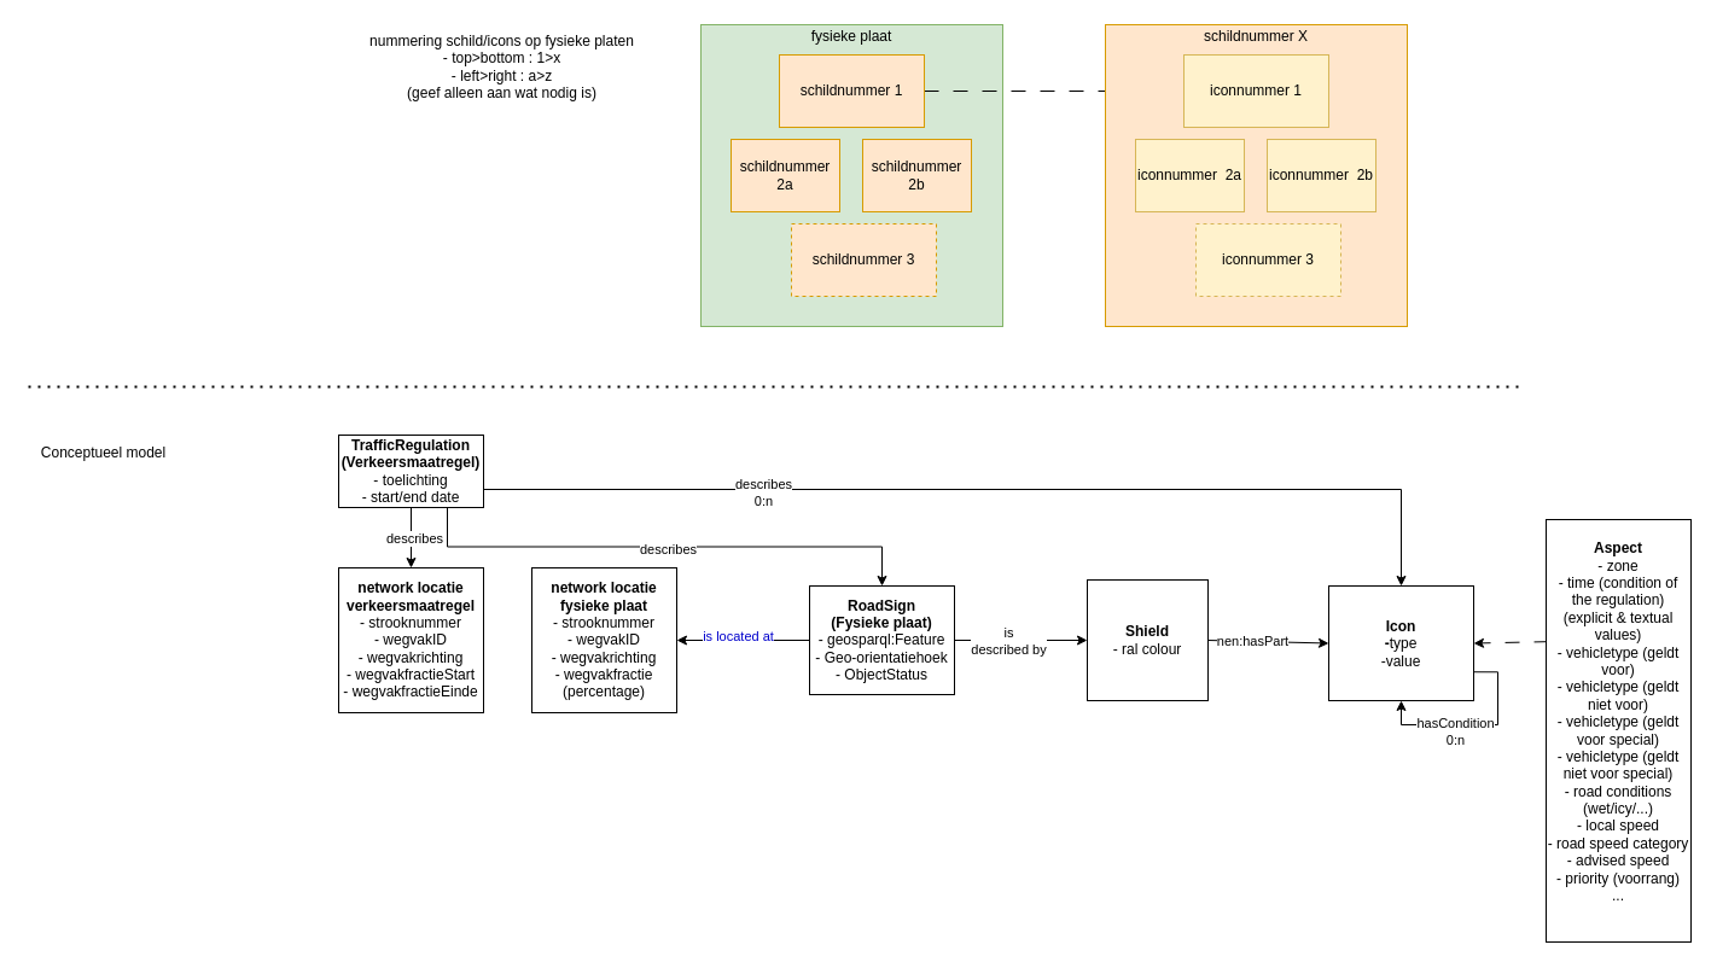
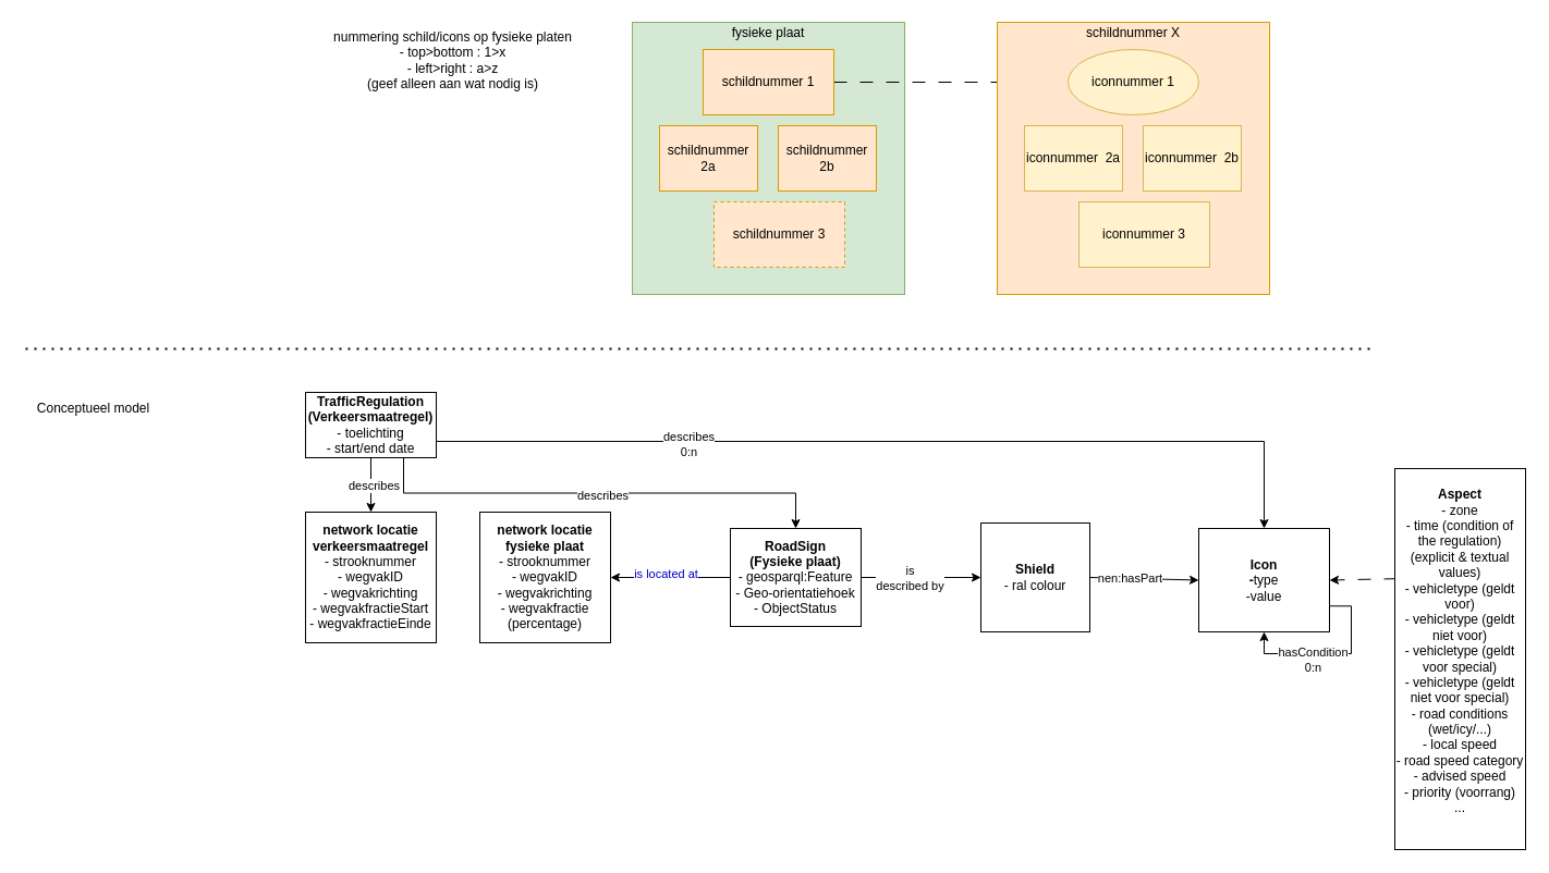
  <mxCell id="0" />
  <mxCell id="1" parent="0" />
  <mxCell id="2" style="edgeStyle=orthogonalEdgeStyle;rounded=0;orthogonalLoop=1;jettySize=auto;html=1;exitX=0.5;exitY=1;exitDx=0;exitDy=0;entryX=0.5;entryY=0;entryDx=0;entryDy=0;" parent="1" source="8" target="12" edge="1"><mxGeometry relative="1" as="geometry"><mxPoint x="323" y="460" as="targetPoint" /></mxGeometry></mxCell>
  <mxCell id="3" value="&lt;div&gt;describes&lt;/div&gt;" style="edgeLabel;html=1;align=center;verticalAlign=middle;resizable=0;points=[];" parent="2" vertex="1" connectable="0"><mxGeometry x="0.015" y="2" relative="1" as="geometry"><mxPoint as="offset" /></mxGeometry></mxCell>
  <mxCell id="4" style="edgeStyle=orthogonalEdgeStyle;rounded=0;orthogonalLoop=1;jettySize=auto;html=1;exitX=1;exitY=0.75;exitDx=0;exitDy=0;entryX=0.5;entryY=0;entryDx=0;entryDy=0;" parent="1" source="8" target="19" edge="1"><mxGeometry relative="1" as="geometry" /></mxCell>
  <mxCell id="5" value="&lt;div&gt;describes&lt;/div&gt;&lt;div&gt;0:n&lt;/div&gt;" style="edgeLabel;html=1;align=center;verticalAlign=middle;resizable=0;points=[];" parent="4" vertex="1" connectable="0"><mxGeometry x="-0.45" y="-2" relative="1" as="geometry"><mxPoint as="offset" /></mxGeometry></mxCell>
  <mxCell id="6" style="edgeStyle=orthogonalEdgeStyle;rounded=0;orthogonalLoop=1;jettySize=auto;html=1;exitX=0.75;exitY=1;exitDx=0;exitDy=0;entryX=0.5;entryY=0;entryDx=0;entryDy=0;" parent="1" source="8" target="11" edge="1"><mxGeometry relative="1" as="geometry" /></mxCell>
  <mxCell id="7" value="&lt;div&gt;describes&lt;/div&gt;" style="edgeLabel;html=1;align=center;verticalAlign=middle;resizable=0;points=[];" parent="6" vertex="1" connectable="0"><mxGeometry x="0.013" y="-2" relative="1" as="geometry"><mxPoint as="offset" /></mxGeometry></mxCell>
  <mxCell id="8" value="&lt;div&gt;&lt;b&gt;TrafficRegulation&lt;/b&gt;&lt;/div&gt;&lt;div&gt;&lt;b&gt;(Verkeersmaatregel)&lt;br&gt;&lt;/b&gt;&lt;/div&gt;&lt;div&gt;- toelichting&lt;br&gt;&lt;/div&gt;&lt;div&gt;- start/end date&lt;/div&gt;" style="rounded=0;whiteSpace=wrap;html=1;" parent="1" vertex="1"><mxGeometry x="280" y="360" width="120" height="60" as="geometry" /></mxCell>
  <mxCell id="9" style="edgeStyle=none;html=1;exitX=1;exitY=0.5;exitDx=0;exitDy=0;" edge="1" parent="1" source="11" target="28"><mxGeometry relative="1" as="geometry" /></mxCell>
  <mxCell id="10" value="is &lt;br&gt;described by" style="edgeLabel;html=1;align=center;verticalAlign=middle;resizable=0;points=[];" vertex="1" connectable="0" parent="9"><mxGeometry x="-0.193" relative="1" as="geometry"><mxPoint as="offset" /></mxGeometry></mxCell>
  <mxCell id="11" value="&lt;div&gt;&lt;b&gt;RoadSign&lt;/b&gt;&lt;/div&gt;&lt;div&gt;&lt;b&gt;(Fysieke plaat)&lt;/b&gt;&lt;br&gt;&lt;/div&gt;&lt;div&gt;- geosparql:Feature&lt;br&gt;&lt;/div&gt;&lt;div&gt;- Geo-orientatiehoek&lt;/div&gt;&lt;div&gt;- ObjectStatus&lt;/div&gt;" style="rounded=0;whiteSpace=wrap;html=1;" parent="1" vertex="1"><mxGeometry x="670" y="485" width="120" height="90" as="geometry" /></mxCell>
  <mxCell id="12" value="&lt;div&gt;&lt;b&gt;network locatie verkeersmaatregel&lt;/b&gt;&lt;/div&gt;&lt;div&gt;- strooknummer&lt;/div&gt;&lt;div&gt;- wegvakID&lt;/div&gt;&lt;div&gt;- wegvakrichting&lt;/div&gt;- wegvakfractieStart&lt;br&gt;- wegvakfractieEinde" style="rounded=0;whiteSpace=wrap;html=1;" parent="1" vertex="1"><mxGeometry x="280" y="470" width="120" height="120" as="geometry" /></mxCell>
  <mxCell id="13" value="&lt;div&gt;&lt;b&gt;network locatie fysieke plaat&lt;/b&gt;&lt;/div&gt;&lt;div&gt;- strooknummer&lt;/div&gt;&lt;div&gt;- wegvakID&lt;/div&gt;&lt;div&gt;- wegvakrichting&lt;/div&gt;&lt;div&gt;- wegvakfractie (percentage)&lt;br&gt;&lt;/div&gt;" style="rounded=0;whiteSpace=wrap;html=1;" parent="1" vertex="1"><mxGeometry x="440" y="470" width="120" height="120" as="geometry" /></mxCell>
  <mxCell id="14" style="rounded=0;orthogonalLoop=1;jettySize=auto;html=1;entryX=1;entryY=0.5;entryDx=0;entryDy=0;" parent="1" target="13" edge="1" source="11"><mxGeometry relative="1" as="geometry"><mxPoint x="660" y="525" as="sourcePoint" /></mxGeometry></mxCell>
  <mxCell id="15" style="rounded=0;orthogonalLoop=1;jettySize=auto;html=1;exitX=0.017;exitY=0.289;exitDx=0;exitDy=0;entryX=1;entryY=0.5;entryDx=0;entryDy=0;dashed=1;dashPattern=12 12;exitPerimeter=0;" parent="1" source="16" target="19" edge="1"><mxGeometry relative="1" as="geometry" /></mxCell>
  <mxCell id="16" value="&lt;div&gt;&lt;b&gt;Aspect&lt;/b&gt;&lt;/div&gt;&lt;div&gt;- zone&lt;/div&gt;&lt;div&gt;- time (condition of the regulation) (explicit &amp;amp; textual values)&lt;/div&gt;&lt;div&gt;- vehicletype (geldt voor)&lt;/div&gt;&lt;div&gt;- vehicletype (geldt niet voor)&lt;/div&gt;&lt;div&gt;- vehicletype (geldt voor special)&lt;/div&gt;&lt;div&gt;- vehicletype (geldt niet voor special)&lt;/div&gt;&lt;div&gt;- road conditions (wet/icy/...)&lt;/div&gt;&lt;div&gt;- local speed&lt;/div&gt;&lt;div&gt;- road speed category &lt;br&gt;&lt;/div&gt;&lt;div&gt;- advised speed&lt;/div&gt;&lt;div&gt;- priority (voorrang)&lt;br&gt;&lt;/div&gt;&lt;div&gt;...&lt;/div&gt;&lt;div&gt;&lt;br&gt;&lt;/div&gt;" style="rounded=0;whiteSpace=wrap;html=1;" parent="1" vertex="1"><mxGeometry x="1280" y="430" width="120" height="350" as="geometry" /></mxCell>
  <mxCell id="17" value="" style="endArrow=none;dashed=1;html=1;dashPattern=1 3;strokeWidth=2;rounded=0;" parent="1" edge="1"><mxGeometry width="50" height="50" relative="1" as="geometry"><mxPoint x="23" y="320" as="sourcePoint" /><mxPoint x="1263" y="320" as="targetPoint" /></mxGeometry></mxCell>
  <mxCell id="18" value="Conceptueel model" style="text;html=1;align=center;verticalAlign=middle;resizable=0;points=[];autosize=1;strokeColor=none;fillColor=none;" parent="1" vertex="1"><mxGeometry x="20" y="360" width="130" height="30" as="geometry" /></mxCell>
  <mxCell id="19" value="&lt;div&gt;&lt;b&gt;Icon&lt;br&gt;&lt;/b&gt;&lt;/div&gt;&lt;div&gt;&lt;b&gt;-&lt;/b&gt;type&lt;/div&gt;&lt;div&gt;-value&lt;/div&gt;" style="rounded=0;whiteSpace=wrap;html=1;" parent="1" vertex="1"><mxGeometry x="1100" y="485" width="120" height="95" as="geometry" /></mxCell>
  <mxCell id="20" value="&lt;div&gt;fysieke plaat&lt;/div&gt;&lt;div&gt;&lt;br&gt;&lt;/div&gt;&lt;div&gt;&lt;br&gt;&lt;/div&gt;&lt;div&gt;&lt;br&gt;&lt;/div&gt;&lt;div&gt;&lt;br&gt;&lt;/div&gt;&lt;div&gt;&lt;br&gt;&lt;/div&gt;&lt;div&gt;&lt;br&gt;&lt;/div&gt;&lt;div&gt;&lt;br&gt;&lt;/div&gt;&lt;div&gt;&lt;br&gt;&lt;/div&gt;&lt;div&gt;&lt;br&gt;&lt;/div&gt;&lt;div&gt;&lt;br&gt;&lt;/div&gt;&lt;div&gt;&lt;br&gt;&lt;/div&gt;&lt;div&gt;&lt;br&gt;&lt;/div&gt;&lt;div&gt;&lt;br&gt;&lt;/div&gt;&lt;div&gt;&lt;br&gt;&lt;/div&gt;&lt;div&gt;&lt;br&gt;&lt;/div&gt;&lt;div&gt;&lt;br&gt;&lt;/div&gt;" style="whiteSpace=wrap;html=1;aspect=fixed;fillColor=#d5e8d4;strokeColor=#82b366;" parent="1" vertex="1"><mxGeometry x="580" y="20" width="250" height="250" as="geometry" /></mxCell>
  <mxCell id="21" style="rounded=0;orthogonalLoop=1;jettySize=auto;html=1;dashed=1;dashPattern=12 12;" parent="1" source="22" target="32" edge="1"><mxGeometry relative="1" as="geometry" /></mxCell>
  <mxCell id="22" value="schildnummer 1" style="rounded=0;whiteSpace=wrap;html=1;fillColor=#ffe6cc;strokeColor=#d79b00;" parent="1" vertex="1"><mxGeometry x="645" y="45" width="120" height="60" as="geometry" /></mxCell>
  <mxCell id="23" value="schildnummer 3" style="rounded=0;whiteSpace=wrap;html=1;fillColor=#ffe6cc;strokeColor=#d79b00;dashed=1;" parent="1" vertex="1"><mxGeometry x="655" y="185" width="120" height="60" as="geometry" /></mxCell>
  <mxCell id="24" value="schildnummer 2a" style="rounded=0;whiteSpace=wrap;html=1;fillColor=#ffe6cc;strokeColor=#d79b00;" parent="1" vertex="1"><mxGeometry x="605" y="115" width="90" height="60" as="geometry" /></mxCell>
  <mxCell id="25" value="schildnummer 2b" style="rounded=0;whiteSpace=wrap;html=1;fillColor=#ffe6cc;strokeColor=#d79b00;" parent="1" vertex="1"><mxGeometry x="714" y="115" width="90" height="60" as="geometry" /></mxCell>
  <mxCell id="26" style="edgeStyle=none;html=1;exitX=1;exitY=0.5;exitDx=0;exitDy=0;entryX=0;entryY=0.5;entryDx=0;entryDy=0;" edge="1" parent="1" source="28" target="19"><mxGeometry relative="1" as="geometry"><mxPoint x="1040" y="530" as="targetPoint" /></mxGeometry></mxCell>
  <mxCell id="27" value="nen:hasPart" style="edgeLabel;html=1;align=center;verticalAlign=middle;resizable=0;points=[];" vertex="1" connectable="0" parent="26"><mxGeometry x="-0.254" relative="1" as="geometry"><mxPoint as="offset" /></mxGeometry></mxCell>
  <mxCell id="28" value="&lt;div&gt;&lt;b&gt;Shield&lt;/b&gt;&lt;/div&gt;&lt;div&gt;&lt;span style=&quot;background-color: initial;&quot;&gt;- ral colour&lt;/span&gt;&lt;br&gt;&lt;/div&gt;" style="whiteSpace=wrap;html=1;aspect=fixed;" parent="1" vertex="1"><mxGeometry x="900" y="480" width="100" height="100" as="geometry" /></mxCell>
  <mxCell id="29" style="edgeStyle=orthogonalEdgeStyle;rounded=0;orthogonalLoop=1;jettySize=auto;html=1;exitX=1;exitY=0.75;exitDx=0;exitDy=0;entryX=0.5;entryY=1;entryDx=0;entryDy=0;" parent="1" source="19" target="19" edge="1"><mxGeometry relative="1" as="geometry" /></mxCell>
  <mxCell id="30" value="&lt;div&gt;hasCondition&lt;/div&gt;&lt;div&gt;0:n&lt;br&gt;&lt;/div&gt;" style="edgeLabel;html=1;align=center;verticalAlign=middle;resizable=0;points=[];" parent="29" vertex="1" connectable="0"><mxGeometry x="0.426" relative="1" as="geometry"><mxPoint x="18" y="5" as="offset" /></mxGeometry></mxCell>
  <mxCell id="31" value="&lt;div&gt;schildnummer X&lt;/div&gt;&lt;div&gt;&lt;br&gt;&lt;/div&gt;&lt;div&gt;&lt;br&gt;&lt;/div&gt;&lt;div&gt;&lt;br&gt;&lt;/div&gt;&lt;div&gt;&lt;br&gt;&lt;/div&gt;&lt;div&gt;&lt;br&gt;&lt;/div&gt;&lt;div&gt;&lt;br&gt;&lt;/div&gt;&lt;div&gt;&lt;br&gt;&lt;/div&gt;&lt;div&gt;&lt;br&gt;&lt;/div&gt;&lt;div&gt;&lt;br&gt;&lt;/div&gt;&lt;div&gt;&lt;br&gt;&lt;/div&gt;&lt;div&gt;&lt;br&gt;&lt;/div&gt;&lt;div&gt;&lt;br&gt;&lt;/div&gt;&lt;div&gt;&lt;br&gt;&lt;/div&gt;&lt;div&gt;&lt;br&gt;&lt;/div&gt;&lt;div&gt;&lt;br&gt;&lt;/div&gt;&lt;div&gt;&lt;br&gt;&lt;/div&gt;" style="whiteSpace=wrap;html=1;aspect=fixed;fillColor=#ffe6cc;strokeColor=#d79b00;" parent="1" vertex="1"><mxGeometry x="915" y="20" width="250" height="250" as="geometry" /></mxCell>
- <mxCell id="32" value="iconnummer 1" style="rounded=0;whiteSpace=wrap;html=1;fillColor=#fff2cc;strokeColor=#d6b656;" parent="1" vertex="1"><mxGeometry x="980" y="45" width="120" height="60" as="geometry" /></mxCell>
- <mxCell id="33" value="iconnummer 3" style="rounded=0;whiteSpace=wrap;html=1;fillColor=#fff2cc;strokeColor=#d6b656;dashed=1;" parent="1" vertex="1"><mxGeometry x="990" y="185" width="120" height="60" as="geometry" /></mxCell>
+ <mxCell id="32" value="iconnummer 1" style="ellipse;whiteSpace=wrap;html=1;fillColor=#fff2cc;strokeColor=#d6b656;" parent="1" vertex="1"><mxGeometry x="980" y="45" width="120" height="60" as="geometry" /></mxCell>
+ <mxCell id="33" value="iconnummer 3" style="rounded=0;whiteSpace=wrap;html=1;fillColor=#fff2cc;strokeColor=#d6b656;" parent="1" vertex="1"><mxGeometry x="990" y="185" width="120" height="60" as="geometry" /></mxCell>
  <mxCell id="34" value="iconnummer&amp;nbsp; 2a" style="rounded=0;whiteSpace=wrap;html=1;fillColor=#fff2cc;strokeColor=#d6b656;" parent="1" vertex="1"><mxGeometry x="940" y="115" width="90" height="60" as="geometry" /></mxCell>
  <mxCell id="35" value="iconnummer&amp;nbsp; 2b" style="rounded=0;whiteSpace=wrap;html=1;fillColor=#fff2cc;strokeColor=#d6b656;" parent="1" vertex="1"><mxGeometry x="1049" y="115" width="90" height="60" as="geometry" /></mxCell>
  <mxCell id="36" value="&lt;div&gt;nummering schild/icons op fysieke platen&lt;/div&gt;&lt;div&gt;- top&amp;gt;bottom : 1&amp;gt;x&lt;/div&gt;&lt;div&gt;- left&amp;gt;right : a&amp;gt;z&lt;/div&gt;&lt;div&gt;(geef alleen aan wat nodig is)&lt;br&gt;&lt;/div&gt;" style="text;html=1;align=center;verticalAlign=middle;resizable=0;points=[];autosize=1;strokeColor=none;fillColor=none;" parent="1" vertex="1"><mxGeometry x="290" y="20" width="250" height="70" as="geometry" /></mxCell>
  <mxCell id="37" value="&lt;font color=&quot;#0000cc&quot;&gt;is located at&lt;/font&gt;" style="edgeLabel;html=1;align=center;verticalAlign=middle;resizable=0;points=[];" parent="1" vertex="1" connectable="0"><mxGeometry x="620" y="530" as="geometry"><mxPoint x="-10" y="-4" as="offset" /></mxGeometry></mxCell>
